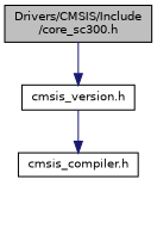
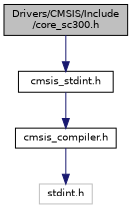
  digraph {
    node [color=black fillcolor=white fontname=Helvetica fontsize=10 shape=record style=filled]
    edge [color=midnightblue fontname=Helvetica fontsize=10 labelfontname=Helvetica labelfontsize=10 style=solid]
    n1 [fillcolor=grey75 fontcolor=black height=0.2 label="Drivers/CMSIS/Include\l/core_sc300.h" width=0.4]
-   n2 [height=0.2 label="cmsis_version.h" width=0.4]
+   n2 [height=0.2 label="cmsis_stdint.h" width=0.4]
+   n3 [color=grey75 height=0.2 label="stdint.h" width=0.4]
    n4 [height=0.2 label="cmsis_compiler.h" width=0.4]
    n1 -> n2
    n2 -> n4
+   n4 -> n3
  }
